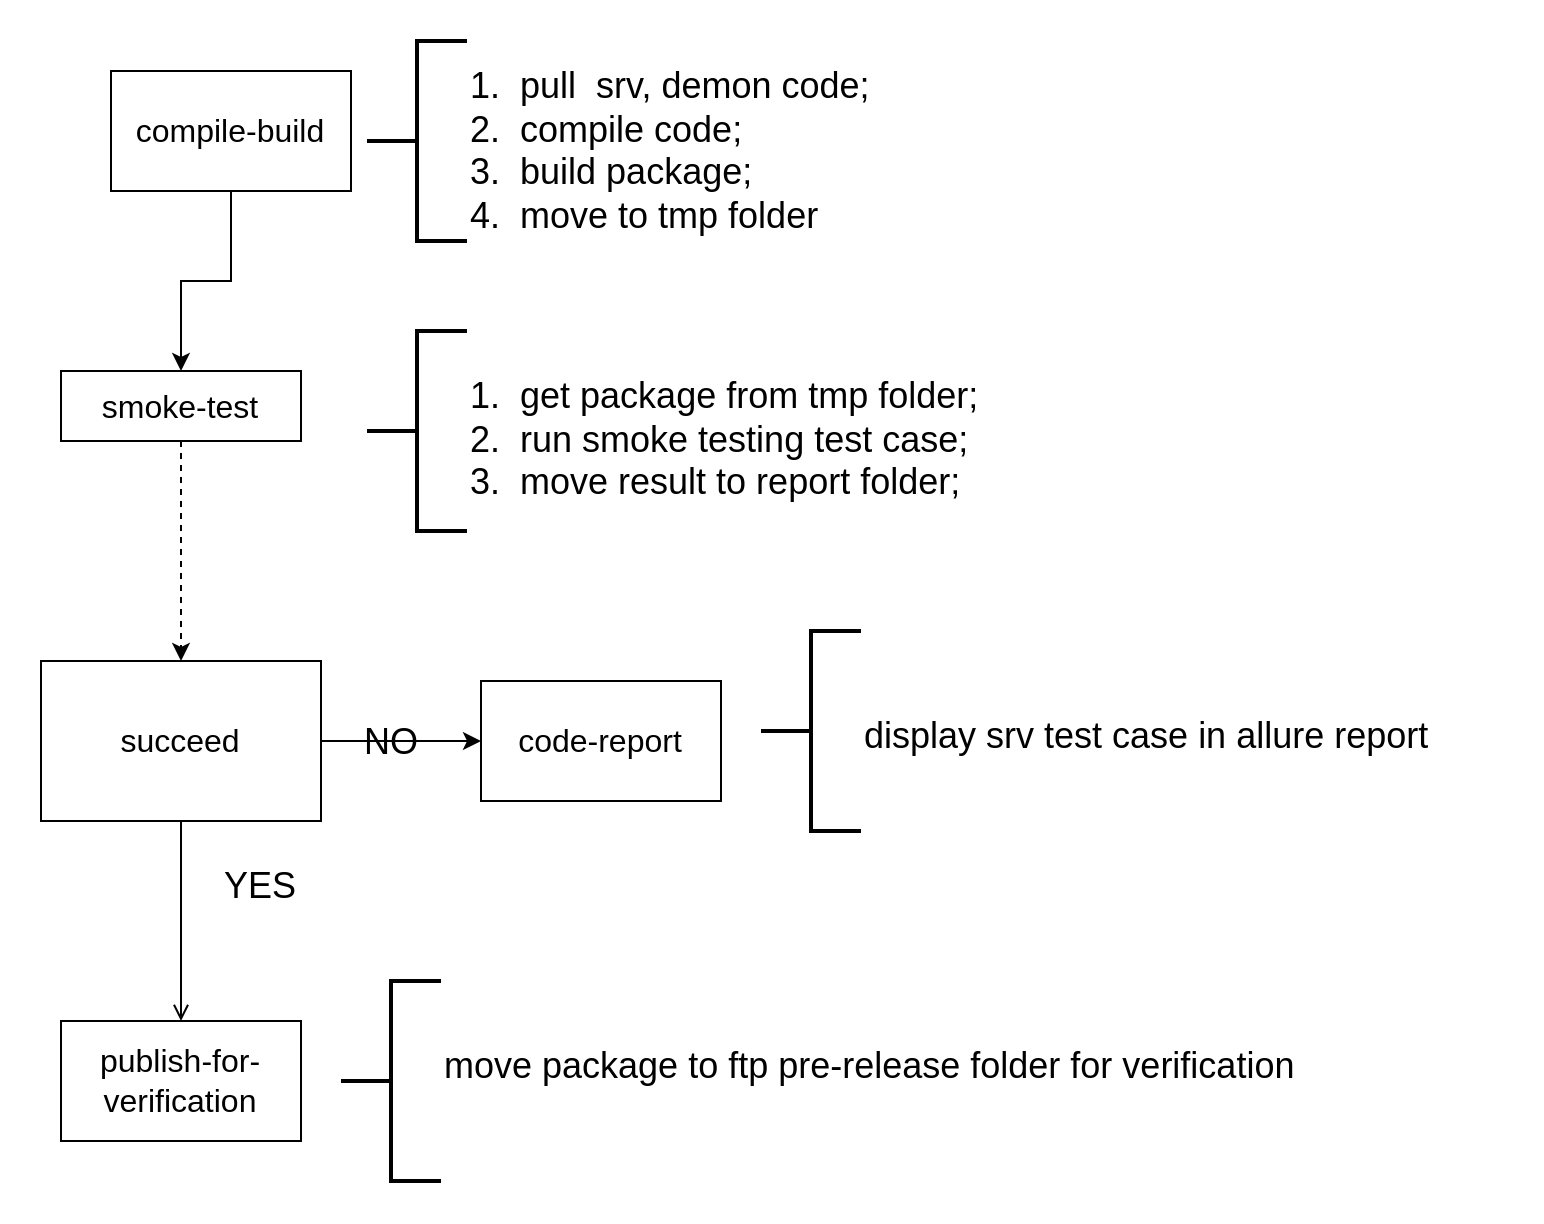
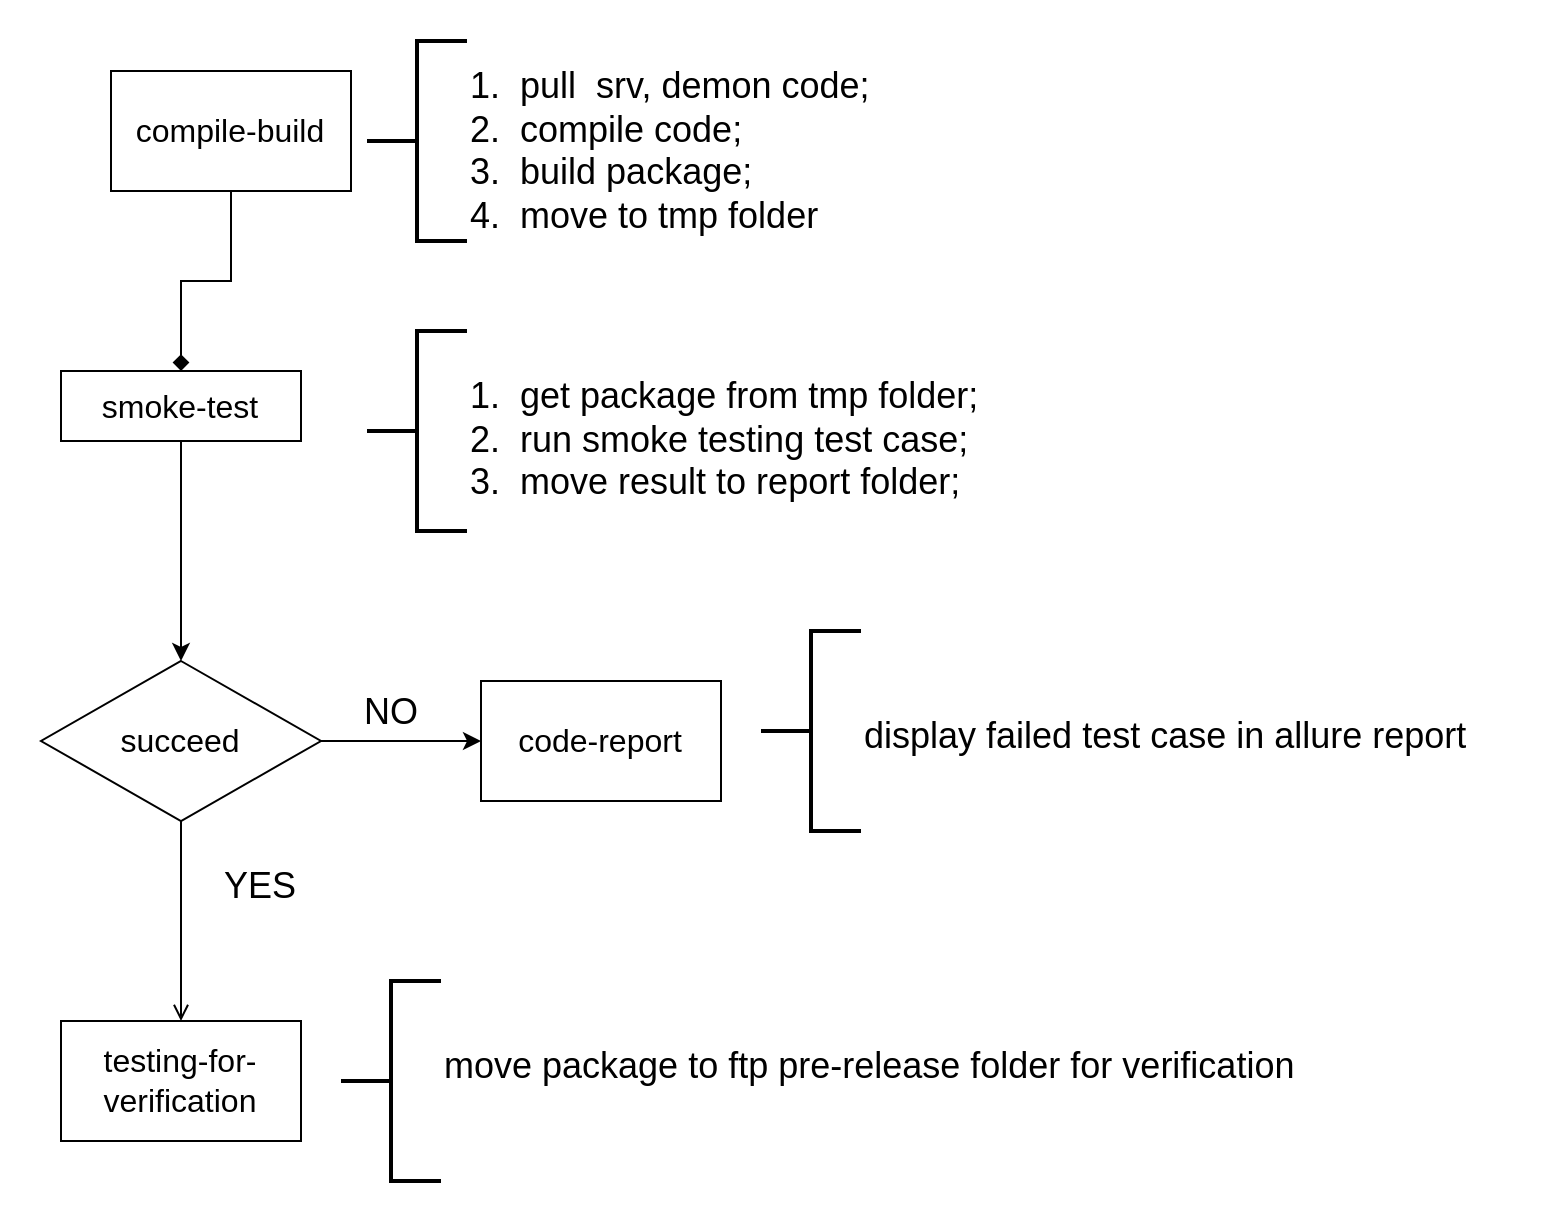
  <mxCell id="0" />
  <mxCell id="1" parent="0" />
- <mxCell id="2" style="edgeStyle=orthogonalEdgeStyle;rounded=0;orthogonalLoop=1;jettySize=auto;html=1;exitX=0.5;exitY=1;exitDx=0;exitDy=0;entryX=0.5;entryY=0;entryDx=0;entryDy=0;" edge="1" parent="1" source="3" target="7"><mxGeometry relative="1" as="geometry" /></mxCell>
+ <mxCell id="2" style="edgeStyle=orthogonalEdgeStyle;rounded=0;orthogonalLoop=1;jettySize=auto;html=1;exitX=0.5;exitY=1;exitDx=0;exitDy=0;entryX=0.5;entryY=0;entryDx=0;entryDy=0;endArrow=diamond;" edge="1" parent="1" source="3" target="7"><mxGeometry relative="1" as="geometry" /></mxCell>
  <mxCell id="3" value="&lt;font style=&quot;font-size: 16px&quot;&gt;compile-build&lt;/font&gt;" style="rounded=0;whiteSpace=wrap;html=1;" vertex="1" parent="1"><mxGeometry x="55" y="35" width="120" height="60" as="geometry" /></mxCell>
  <mxCell id="4" value="" style="strokeWidth=2;html=1;shape=mxgraph.flowchart.annotation_2;align=left;labelPosition=right;pointerEvents=1;connectable=0;" vertex="1" parent="1"><mxGeometry x="183" y="20" width="50" height="100" as="geometry" /></mxCell>
  <mxCell id="5" value="&lt;font style=&quot;font-size: 18px&quot;&gt;1.&amp;nbsp; pull&amp;nbsp; srv, demon code;&lt;br&gt;2.&amp;nbsp; compile code;&lt;br&gt;3.&amp;nbsp; build package;&lt;br&gt;4.&amp;nbsp; move to tmp folder&lt;/font&gt;" style="text;html=1;resizable=0;points=[];autosize=1;align=left;verticalAlign=top;spacingTop=-4;" vertex="1" parent="1"><mxGeometry x="233" y="30" width="220" height="70" as="geometry" /></mxCell>
- <mxCell id="6" style="edgeStyle=orthogonalEdgeStyle;rounded=0;orthogonalLoop=1;jettySize=auto;html=1;exitX=0.5;exitY=1;exitDx=0;exitDy=0;entryX=0.5;entryY=0;entryDx=0;entryDy=0;dashed=1;" edge="1" parent="1" source="7" target="12"><mxGeometry relative="1" as="geometry" /></mxCell>
+ <mxCell id="6" style="edgeStyle=orthogonalEdgeStyle;rounded=0;orthogonalLoop=1;jettySize=auto;html=1;exitX=0.5;exitY=1;exitDx=0;exitDy=0;entryX=0.5;entryY=0;entryDx=0;entryDy=0;" edge="1" parent="1" source="7" target="12"><mxGeometry relative="1" as="geometry" /></mxCell>
  <mxCell id="7" value="&lt;font style=&quot;font-size: 16px&quot;&gt;smoke-test&lt;/font&gt;" style="rounded=0;whiteSpace=wrap;html=1;" vertex="1" parent="1"><mxGeometry x="30" y="185" width="120" height="35" as="geometry" /></mxCell>
  <mxCell id="8" value="" style="strokeWidth=2;html=1;shape=mxgraph.flowchart.annotation_2;align=left;labelPosition=right;pointerEvents=1;connectable=0;" vertex="1" parent="1"><mxGeometry x="183" y="165" width="50" height="100" as="geometry" /></mxCell>
  <mxCell id="9" value="&lt;font style=&quot;font-size: 18px&quot;&gt;1.&amp;nbsp; get package from tmp folder;&amp;nbsp;&lt;br&gt;2.&amp;nbsp; run smoke testing test case;&lt;br&gt;3.&amp;nbsp; move result to report folder;&lt;/font&gt;" style="text;html=1;resizable=0;points=[];autosize=1;align=left;verticalAlign=top;spacingTop=-4;" vertex="1" parent="1"><mxGeometry x="233" y="185" width="270" height="50" as="geometry" /></mxCell>
  <mxCell id="10" style="edgeStyle=orthogonalEdgeStyle;rounded=0;orthogonalLoop=1;jettySize=auto;html=1;exitX=0.5;exitY=1;exitDx=0;exitDy=0;entryX=0.5;entryY=0;entryDx=0;entryDy=0;endArrow=open;" edge="1" parent="1" source="12" target="13"><mxGeometry relative="1" as="geometry" /></mxCell>
  <mxCell id="11" style="edgeStyle=orthogonalEdgeStyle;rounded=0;orthogonalLoop=1;jettySize=auto;html=1;exitX=1;exitY=0.5;exitDx=0;exitDy=0;entryX=0;entryY=0.5;entryDx=0;entryDy=0;" edge="1" parent="1" source="12" target="17"><mxGeometry relative="1" as="geometry" /></mxCell>
- <mxCell id="12" value="&lt;font style=&quot;font-size: 16px&quot;&gt;succeed&lt;/font&gt;" style="whiteSpace=wrap;html=1;rounded=0;" vertex="1" parent="1"><mxGeometry x="20" y="330" width="140" height="80" as="geometry" /></mxCell>
- <mxCell id="13" value="&lt;font style=&quot;font-size: 16px&quot;&gt;publish-for-verification&lt;/font&gt;" style="rounded=0;whiteSpace=wrap;html=1;" vertex="1" parent="1"><mxGeometry x="30" y="510" width="120" height="60" as="geometry" /></mxCell>
+ <mxCell id="12" value="&lt;font style=&quot;font-size: 16px&quot;&gt;succeed&lt;/font&gt;" style="rhombus;whiteSpace=wrap;html=1;" vertex="1" parent="1"><mxGeometry x="20" y="330" width="140" height="80" as="geometry" /></mxCell>
+ <mxCell id="13" value="&lt;font style=&quot;font-size: 16px&quot;&gt;testing-for-verification&lt;/font&gt;" style="rounded=0;whiteSpace=wrap;html=1;" vertex="1" parent="1"><mxGeometry x="30" y="510" width="120" height="60" as="geometry" /></mxCell>
  <mxCell id="14" value="&lt;font style=&quot;font-size: 18px&quot;&gt;YES&lt;/font&gt;" style="text;html=1;resizable=0;points=[];autosize=1;align=left;verticalAlign=top;spacingTop=-4;" vertex="1" parent="1"><mxGeometry x="110" y="430" width="50" height="20" as="geometry" /></mxCell>
  <mxCell id="15" value="" style="strokeWidth=2;html=1;shape=mxgraph.flowchart.annotation_2;align=left;labelPosition=right;pointerEvents=1;connectable=0;" vertex="1" parent="1"><mxGeometry x="170" y="490" width="50" height="100" as="geometry" /></mxCell>
  <mxCell id="16" value="&lt;font style=&quot;font-size: 18px&quot;&gt;move package to ftp pre-release folder for verification&lt;/font&gt;" style="text;html=1;resizable=0;points=[];autosize=1;align=left;verticalAlign=top;spacingTop=-4;" vertex="1" parent="1"><mxGeometry x="220" y="520" width="440" height="20" as="geometry" /></mxCell>
  <mxCell id="17" value="&lt;font style=&quot;font-size: 16px&quot;&gt;code-report&lt;/font&gt;" style="rounded=0;whiteSpace=wrap;html=1;" vertex="1" parent="1"><mxGeometry x="240" y="340" width="120" height="60" as="geometry" /></mxCell>
- <mxCell id="18" value="&lt;font style=&quot;font-size: 18px&quot;&gt;NO&lt;/font&gt;" style="text;html=1;resizable=0;points=[];autosize=1;align=left;verticalAlign=top;spacingTop=-4;" vertex="1" parent="1"><mxGeometry x="180" y="357.5" width="40" height="20" as="geometry" /></mxCell>
+ <mxCell id="18" value="&lt;font style=&quot;font-size: 18px&quot;&gt;NO&lt;/font&gt;" style="text;html=1;resizable=0;points=[];autosize=1;align=left;verticalAlign=top;spacingTop=-4;" vertex="1" parent="1"><mxGeometry x="180" y="342.5" width="40" height="20" as="geometry" /></mxCell>
  <mxCell id="19" value="" style="strokeWidth=2;html=1;shape=mxgraph.flowchart.annotation_2;align=left;labelPosition=right;pointerEvents=1;connectable=0;" vertex="1" parent="1"><mxGeometry x="380" y="315" width="50" height="100" as="geometry" /></mxCell>
- <mxCell id="20" value="&lt;span style=&quot;font-size: 18px&quot;&gt;display srv test case in allure report&lt;/span&gt;" style="text;html=1;resizable=0;points=[];autosize=1;align=left;verticalAlign=top;spacingTop=-4;" vertex="1" parent="1"><mxGeometry x="430" y="355" width="320" height="20" as="geometry" /></mxCell>
+ <mxCell id="20" value="&lt;span style=&quot;font-size: 18px&quot;&gt;display failed test case in allure report&lt;/span&gt;" style="text;html=1;resizable=0;points=[];autosize=1;align=left;verticalAlign=top;spacingTop=-4;" vertex="1" parent="1"><mxGeometry x="430" y="355" width="320" height="20" as="geometry" /></mxCell>
